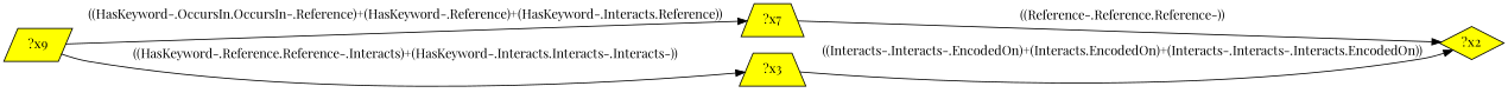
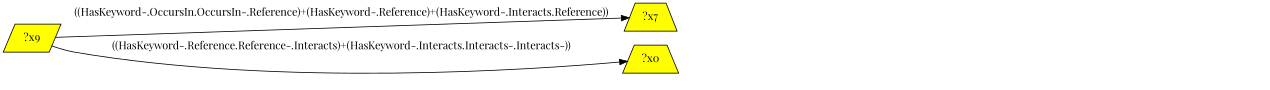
  digraph {
    fontname="Playfair Display"
    rankdir=LR
    node [fillcolor=yellow fontname="Playfair Display" shape=trapezium style="filled,"]
    edge [fontname="Playfair Display"]
-   n1 [label="?x2" shape=diamond]
    n2 [label="?x7"]
    n3 [label="?x9" shape=parallelogram]
-   n4 [label="?x3"]
-   n2 -> n1 [label="((Reference-.Reference.Reference-))"]
+   n4 [label="?x0"]
    n3 -> n2 [label="((HasKeyword-.OccursIn.OccursIn-.Reference)+(HasKeyword-.Reference)+(HasKeyword-.Interacts.Reference))"]
    n3 -> n4 [label="((HasKeyword-.Reference.Reference-.Interacts)+(HasKeyword-.Interacts.Interacts-.Interacts-))"]
-   n4 -> n1 [label="((Interacts-.Interacts-.EncodedOn)+(Interacts.EncodedOn)+(Interacts-.Interacts-.Interacts.EncodedOn))"]
  }
